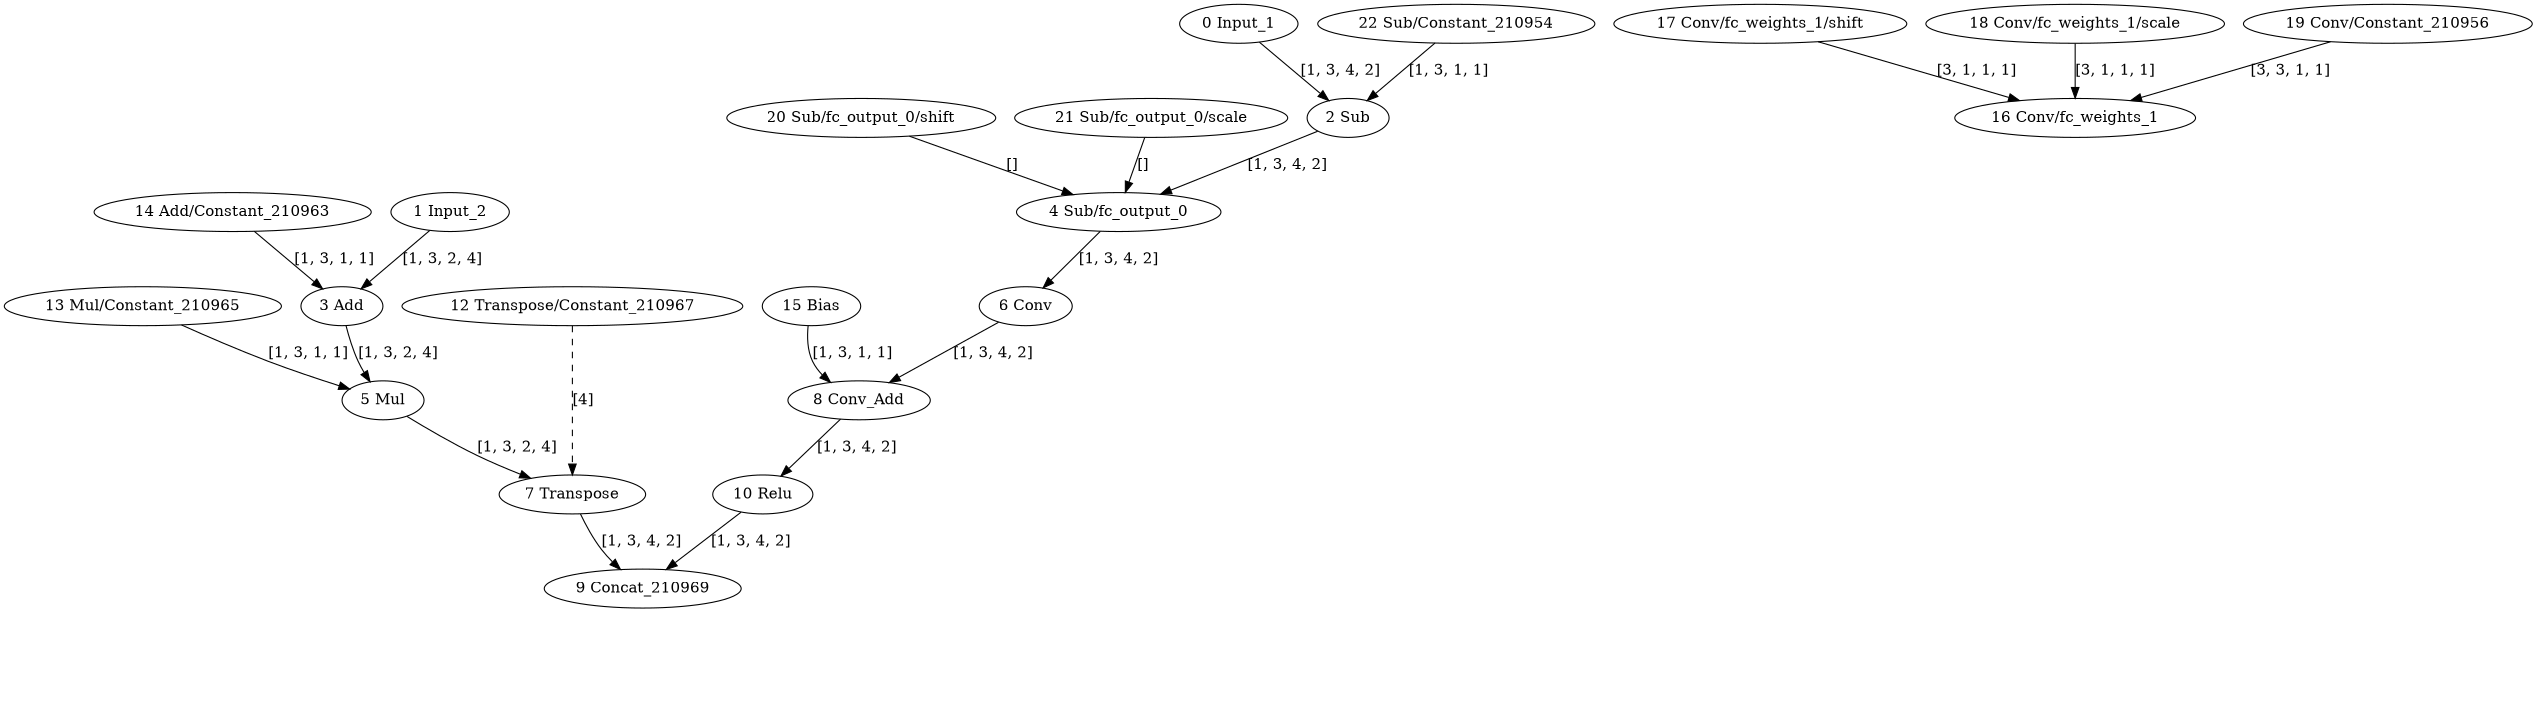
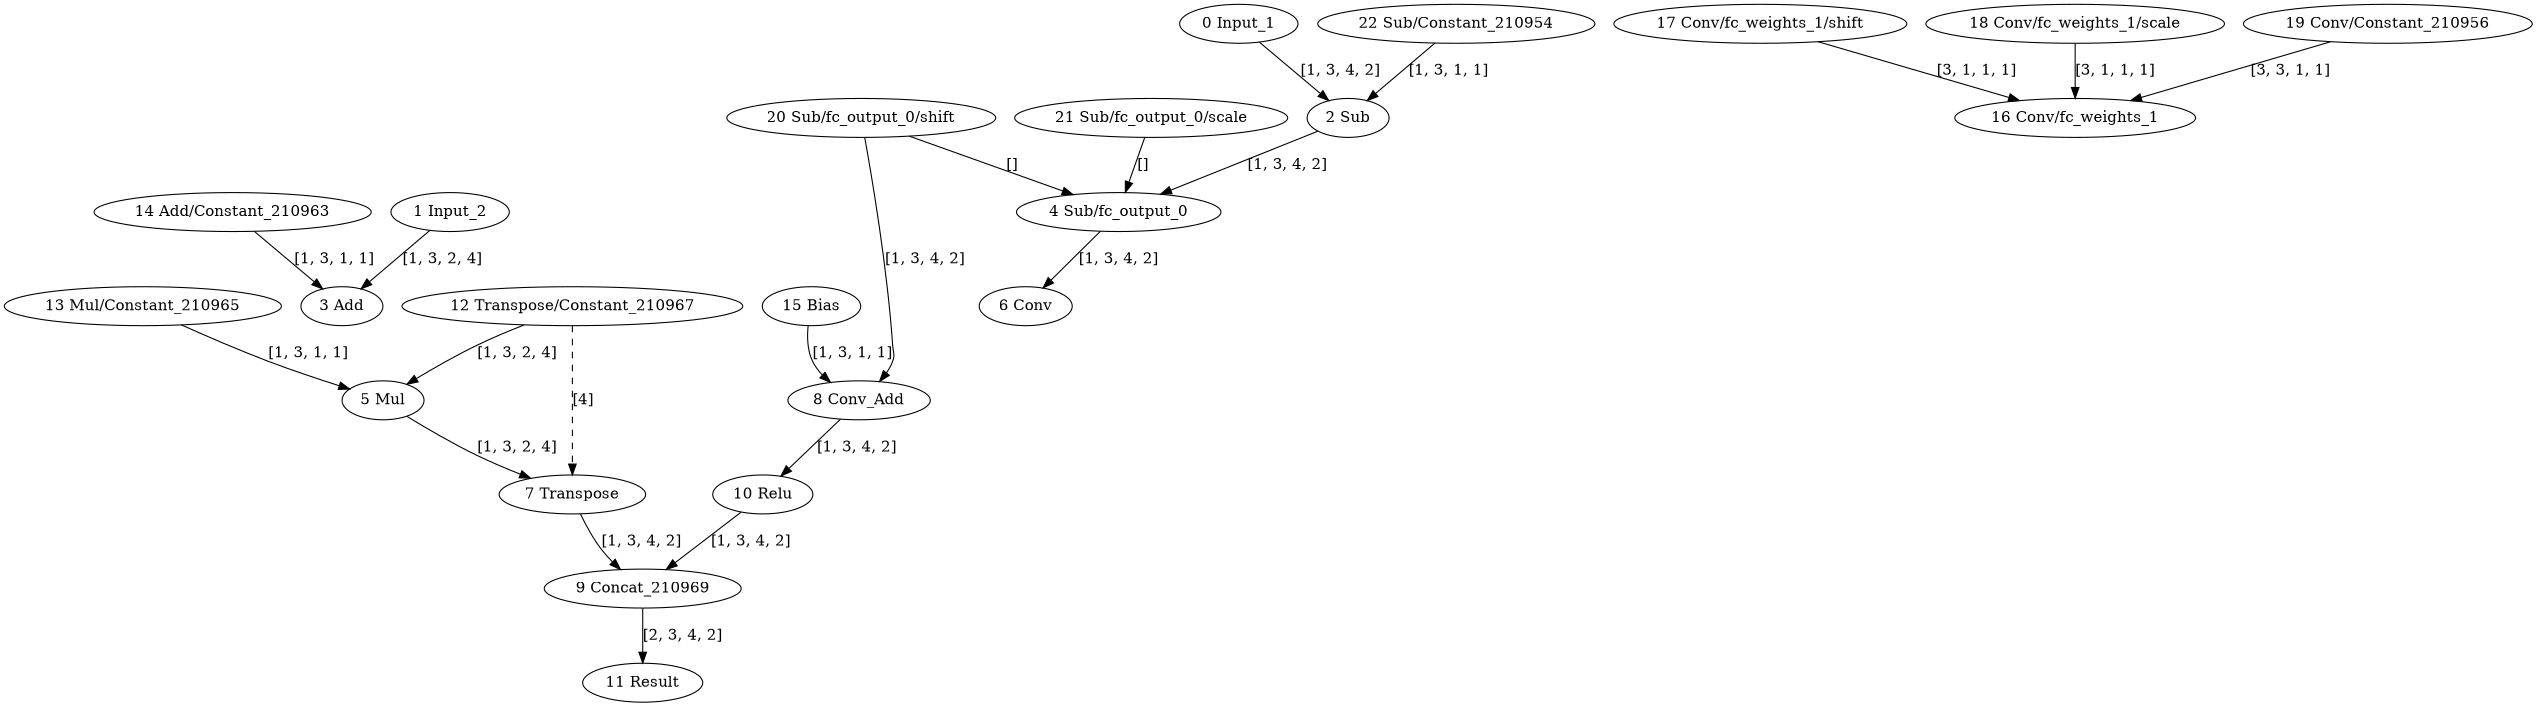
  strict digraph {
    node [type=Constant]
    edge [style=solid]
    "0 Input_1" [type=Parameter]
    "2 Sub" [type=Subtract]
    "4 Sub/fc_output_0" [type=FakeConvert]
    "1 Input_2" [type=Parameter]
    "3 Add" [type=Add]
    "5 Mul" [type=Multiply]
    "6 Conv" [type=Convolution]
    "7 Transpose" [type=Transpose]
    "8 Conv_Add" [type=Add]
    "9 Concat_210969" [type=Concat]
    "10 Relu" [type=Relu]
+   "11 Result" [type=Result]
    "12 Transpose/Constant_210967"
    "13 Mul/Constant_210965"
    "14 Add/Constant_210963"
    "15 Bias"
    "16 Conv/fc_weights_1" [type=FakeConvert]
    "17 Conv/fc_weights_1/shift"
    "18 Conv/fc_weights_1/scale"
    "19 Conv/Constant_210956"
    "20 Sub/fc_output_0/shift"
    "21 Sub/fc_output_0/scale"
    "22 Sub/Constant_210954"
    "0 Input_1" -> "2 Sub" [label="[1, 3, 4, 2]"]
    "2 Sub" -> "4 Sub/fc_output_0" [label="[1, 3, 4, 2]"]
    "4 Sub/fc_output_0" -> "6 Conv" [label="[1, 3, 4, 2]"]
    "1 Input_2" -> "3 Add" [label="[1, 3, 2, 4]"]
-   "3 Add" -> "5 Mul" [label="[1, 3, 2, 4]"]
+   "12 Transpose/Constant_210967" -> "5 Mul" [label="[1, 3, 2, 4]"]
    "5 Mul" -> "7 Transpose" [label="[1, 3, 2, 4]"]
-   "6 Conv" -> "8 Conv_Add" [label="[1, 3, 4, 2]"]
+   "20 Sub/fc_output_0/shift" -> "8 Conv_Add" [label="[1, 3, 4, 2]"]
    "7 Transpose" -> "9 Concat_210969" [label="[1, 3, 4, 2]"]
    "8 Conv_Add" -> "10 Relu" [label="[1, 3, 4, 2]"]
+   "9 Concat_210969" -> "11 Result" [label="[2, 3, 4, 2]"]
    "10 Relu" -> "9 Concat_210969" [label="[1, 3, 4, 2]"]
    "12 Transpose/Constant_210967" -> "7 Transpose" [label="[4]" style=dashed]
    "13 Mul/Constant_210965" -> "5 Mul" [label="[1, 3, 1, 1]"]
    "14 Add/Constant_210963" -> "3 Add" [label="[1, 3, 1, 1]"]
    "15 Bias" -> "8 Conv_Add" [label="[1, 3, 1, 1]"]
    "17 Conv/fc_weights_1/shift" -> "16 Conv/fc_weights_1" [label="[3, 1, 1, 1]"]
    "18 Conv/fc_weights_1/scale" -> "16 Conv/fc_weights_1" [label="[3, 1, 1, 1]"]
    "19 Conv/Constant_210956" -> "16 Conv/fc_weights_1" [label="[3, 3, 1, 1]"]
    "20 Sub/fc_output_0/shift" -> "4 Sub/fc_output_0" [label="[]"]
    "21 Sub/fc_output_0/scale" -> "4 Sub/fc_output_0" [label="[]"]
    "22 Sub/Constant_210954" -> "2 Sub" [label="[1, 3, 1, 1]"]
  }
